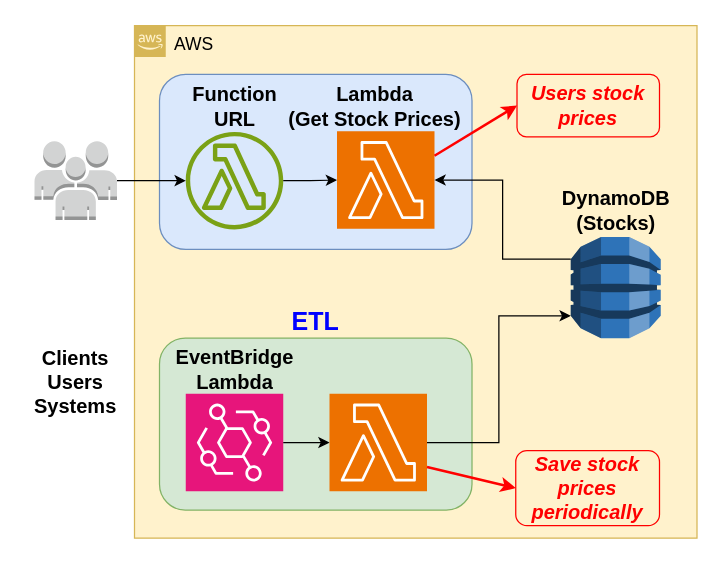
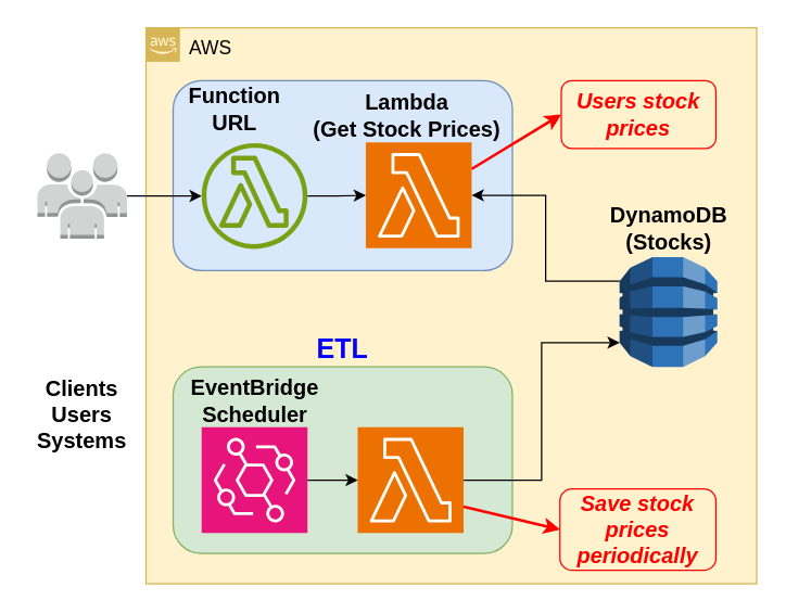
  <mxCell id="0" />
  <mxCell id="1" parent="0" />
  <mxCell id="2" value="&lt;font style=&quot;font-size: 14px;&quot;&gt;AWS&lt;br&gt;&lt;/font&gt;" style="points=[[0,0],[0.25,0],[0.5,0],[0.75,0],[1,0],[1,0.25],[1,0.5],[1,0.75],[1,1],[0.75,1],[0.5,1],[0.25,1],[0,1],[0,0.75],[0,0.5],[0,0.25]];outlineConnect=0;html=1;whiteSpace=wrap;fontSize=12;fontStyle=0;container=1;pointerEvents=0;collapsible=0;recursiveResize=0;shape=mxgraph.aws4.group;grIcon=mxgraph.aws4.group_aws_cloud_alt;strokeColor=#d6b656;fillColor=#fff2cc;verticalAlign=top;align=left;spacingLeft=30;dashed=0;" vertex="1" parent="1"><mxGeometry x="107" y="20" width="450" height="410" as="geometry" /></mxCell>
  <mxCell id="3" value="" style="rounded=1;whiteSpace=wrap;html=1;fillColor=#d5e8d4;strokeColor=#82b366;" vertex="1" parent="2"><mxGeometry x="20" y="250" width="250" height="137.5" as="geometry" /></mxCell>
  <mxCell id="4" value="" style="sketch=0;points=[[0,0,0],[0.25,0,0],[0.5,0,0],[0.75,0,0],[1,0,0],[0,1,0],[0.25,1,0],[0.5,1,0],[0.75,1,0],[1,1,0],[0,0.25,0],[0,0.5,0],[0,0.75,0],[1,0.25,0],[1,0.5,0],[1,0.75,0]];outlineConnect=0;fontColor=#232F3E;fillColor=#ED7100;strokeColor=#ffffff;dashed=0;verticalLabelPosition=bottom;verticalAlign=top;align=center;html=1;fontSize=12;fontStyle=0;aspect=fixed;shape=mxgraph.aws4.resourceIcon;resIcon=mxgraph.aws4.lambda;" vertex="1" parent="2"><mxGeometry x="156" y="294.57" width="78" height="78" as="geometry" /></mxCell>
  <mxCell id="5" value="" style="rounded=1;whiteSpace=wrap;html=1;fillColor=#dae8fc;strokeColor=#6c8ebf;" vertex="1" parent="2"><mxGeometry x="20" y="39" width="250" height="140" as="geometry" /></mxCell>
  <mxCell id="6" value="Lambda&lt;div&gt;(Get Stock Prices)&lt;/div&gt;" style="text;html=1;strokeColor=none;fillColor=none;align=center;verticalAlign=middle;whiteSpace=wrap;rounded=0;fontSize=16;fontStyle=1" vertex="1" parent="2"><mxGeometry x="119" y="44.57" width="147" height="40" as="geometry" /></mxCell>
  <mxCell id="7" value="" style="sketch=0;points=[[0,0,0],[0.25,0,0],[0.5,0,0],[0.75,0,0],[1,0,0],[0,1,0],[0.25,1,0],[0.5,1,0],[0.75,1,0],[1,1,0],[0,0.25,0],[0,0.5,0],[0,0.75,0],[1,0.25,0],[1,0.5,0],[1,0.75,0]];outlineConnect=0;fontColor=#232F3E;fillColor=#ED7100;strokeColor=#ffffff;dashed=0;verticalLabelPosition=bottom;verticalAlign=top;align=center;html=1;fontSize=12;fontStyle=0;aspect=fixed;shape=mxgraph.aws4.resourceIcon;resIcon=mxgraph.aws4.lambda;" vertex="1" parent="2"><mxGeometry x="162" y="84.57" width="78" height="78" as="geometry" /></mxCell>
  <mxCell id="8" value="" style="outlineConnect=0;dashed=0;verticalLabelPosition=bottom;verticalAlign=top;align=center;html=1;shape=mxgraph.aws3.dynamo_db;fillColor=#2E73B8;gradientColor=none;" vertex="1" parent="2"><mxGeometry x="349" y="169" width="72" height="81" as="geometry" /></mxCell>
  <mxCell id="9" value="DynamoDB&lt;div&gt;(Stocks)&lt;/div&gt;" style="text;html=1;strokeColor=none;fillColor=none;align=center;verticalAlign=middle;whiteSpace=wrap;rounded=0;fontSize=16;fontStyle=1" vertex="1" parent="2"><mxGeometry x="337" y="123" width="97" height="50" as="geometry" /></mxCell>
  <mxCell id="10" style="edgeStyle=orthogonalEdgeStyle;rounded=0;orthogonalLoop=1;jettySize=auto;html=1;exitX=1;exitY=0.5;exitDx=0;exitDy=0;entryX=0;entryY=0.22;entryDx=0;entryDy=0;entryPerimeter=0;startArrow=classic;startFill=1;endArrow=none;endFill=0;exitPerimeter=0;" edge="1" parent="2" source="7" target="8"><mxGeometry relative="1" as="geometry" /></mxCell>
  <mxCell id="11" style="edgeStyle=orthogonalEdgeStyle;rounded=0;orthogonalLoop=1;jettySize=auto;html=1;exitX=1;exitY=0.5;exitDx=0;exitDy=0;entryX=0;entryY=0.78;entryDx=0;entryDy=0;entryPerimeter=0;exitPerimeter=0;" edge="1" parent="2" source="4" target="8"><mxGeometry relative="1" as="geometry" /></mxCell>
  <mxCell id="12" value="" style="sketch=0;points=[[0,0,0],[0.25,0,0],[0.5,0,0],[0.75,0,0],[1,0,0],[0,1,0],[0.25,1,0],[0.5,1,0],[0.75,1,0],[1,1,0],[0,0.25,0],[0,0.5,0],[0,0.75,0],[1,0.25,0],[1,0.5,0],[1,0.75,0]];outlineConnect=0;fontColor=#232F3E;fillColor=#E7157B;strokeColor=#ffffff;dashed=0;verticalLabelPosition=bottom;verticalAlign=top;align=center;html=1;fontSize=12;fontStyle=0;aspect=fixed;shape=mxgraph.aws4.resourceIcon;resIcon=mxgraph.aws4.eventbridge;" vertex="1" parent="2"><mxGeometry x="41" y="294.57" width="78" height="78" as="geometry" /></mxCell>
- <mxCell id="13" value="EventBridge Lambda" style="text;html=1;strokeColor=none;fillColor=none;align=center;verticalAlign=middle;whiteSpace=wrap;rounded=0;fontSize=16;fontStyle=1" vertex="1" parent="2"><mxGeometry x="23.5" y="255.57" width="113" height="39" as="geometry" /></mxCell>
+ <mxCell id="13" value="EventBridge Scheduler" style="text;html=1;strokeColor=none;fillColor=none;align=center;verticalAlign=middle;whiteSpace=wrap;rounded=0;fontSize=16;fontStyle=1" vertex="1" parent="2"><mxGeometry x="23.5" y="255.57" width="113" height="39" as="geometry" /></mxCell>
  <mxCell id="14" style="edgeStyle=orthogonalEdgeStyle;rounded=0;orthogonalLoop=1;jettySize=auto;html=1;exitX=1;exitY=0.5;exitDx=0;exitDy=0;exitPerimeter=0;entryX=0;entryY=0.5;entryDx=0;entryDy=0;entryPerimeter=0;" edge="1" parent="2" source="12" target="4"><mxGeometry relative="1" as="geometry" /></mxCell>
  <mxCell id="15" value="" style="sketch=0;outlineConnect=0;fontColor=#232F3E;gradientColor=none;fillColor=#7AA116;strokeColor=none;dashed=0;verticalLabelPosition=bottom;verticalAlign=top;align=center;html=1;fontSize=12;fontStyle=0;aspect=fixed;pointerEvents=1;shape=mxgraph.aws4.lambda_function;" vertex="1" parent="2"><mxGeometry x="41" y="85" width="78" height="78" as="geometry" /></mxCell>
- <mxCell id="16" value="Function&lt;div&gt;URL&lt;/div&gt;" style="text;html=1;strokeColor=none;fillColor=none;align=center;verticalAlign=middle;whiteSpace=wrap;rounded=0;fontSize=16;fontStyle=1" vertex="1" parent="2"><mxGeometry x="48.75" y="47.07" width="62.5" height="35" as="geometry" /></mxCell>
+ <mxCell id="16" value="Function&lt;div&gt;URL&lt;/div&gt;" style="text;html=1;strokeColor=none;fillColor=none;align=center;verticalAlign=middle;whiteSpace=wrap;rounded=0;fontSize=16;fontStyle=1" vertex="1" parent="2"><mxGeometry x="33.75" y="42.07" width="62.5" height="35" as="geometry" /></mxCell>
  <mxCell id="17" style="edgeStyle=orthogonalEdgeStyle;rounded=0;orthogonalLoop=1;jettySize=auto;html=1;entryX=0;entryY=0.5;entryDx=0;entryDy=0;entryPerimeter=0;" edge="1" parent="2" source="15" target="7"><mxGeometry relative="1" as="geometry" /></mxCell>
  <mxCell id="18" value="ETL" style="text;html=1;strokeColor=none;fillColor=none;align=center;verticalAlign=middle;whiteSpace=wrap;rounded=0;fontSize=20;fontStyle=1;fontColor=#0000FF;" vertex="1" parent="2"><mxGeometry x="120" y="221" width="50" height="29" as="geometry" /></mxCell>
  <mxCell id="19" value="" style="endArrow=classic;html=1;strokeWidth=2;rounded=0;exitX=1;exitY=0.75;exitDx=0;exitDy=0;exitPerimeter=0;fontColor=#FF0000;strokeColor=#FF0000;entryX=0;entryY=0.5;entryDx=0;entryDy=0;endFill=1;" edge="1" parent="2" source="4" target="20"><mxGeometry width="50" height="50" relative="1" as="geometry"><mxPoint x="250" y="500" as="sourcePoint" /><mxPoint x="295" y="363" as="targetPoint" /></mxGeometry></mxCell>
  <mxCell id="20" value="Save stock&lt;div&gt;prices periodically&lt;/div&gt;" style="text;html=1;strokeColor=#FF0000;fillColor=none;align=center;verticalAlign=middle;whiteSpace=wrap;rounded=1;fontSize=16;fontStyle=3;fontColor=#FF0000;" vertex="1" parent="2"><mxGeometry x="305" y="340" width="115" height="60" as="geometry" /></mxCell>
  <mxCell id="21" value="Users stock&lt;div&gt;prices&lt;/div&gt;" style="text;html=1;strokeColor=#FF0000;fillColor=none;align=center;verticalAlign=middle;whiteSpace=wrap;rounded=1;fontSize=16;fontStyle=3;fontColor=#FF0000;" vertex="1" parent="2"><mxGeometry x="306" y="39" width="114" height="49.93" as="geometry" /></mxCell>
  <mxCell id="22" value="" style="endArrow=classic;html=1;strokeWidth=2;rounded=0;exitX=1;exitY=0.25;exitDx=0;exitDy=0;exitPerimeter=0;fontColor=#FF0000;strokeColor=#FF0000;entryX=0;entryY=0.5;entryDx=0;entryDy=0;endFill=1;" edge="1" parent="2" target="21" source="7"><mxGeometry width="50" height="50" relative="1" as="geometry"><mxPoint x="470" y="152.93" as="sourcePoint" /><mxPoint x="531" y="162.93" as="targetPoint" /></mxGeometry></mxCell>
  <mxCell id="23" style="edgeStyle=orthogonalEdgeStyle;rounded=0;orthogonalLoop=1;jettySize=auto;html=1;exitX=1;exitY=0.5;exitDx=0;exitDy=0;exitPerimeter=0;" edge="1" parent="1" source="24" target="15"><mxGeometry relative="1" as="geometry" /></mxCell>
  <mxCell id="24" value="" style="outlineConnect=0;dashed=0;verticalLabelPosition=bottom;verticalAlign=top;align=center;html=1;shape=mxgraph.aws3.users;fillColor=#D2D3D3;gradientColor=none;" vertex="1" parent="1"><mxGeometry x="27" y="112.5" width="66" height="63" as="geometry" /></mxCell>
  <mxCell id="25" value="Clients&lt;div&gt;Users&lt;br&gt;&lt;div&gt;Systems&lt;/div&gt;&lt;/div&gt;" style="text;html=1;strokeColor=none;fillColor=none;align=center;verticalAlign=middle;whiteSpace=wrap;rounded=0;fontSize=16;fontStyle=1" vertex="1" parent="1"><mxGeometry x="20" y="275" width="80" height="60" as="geometry" /></mxCell>
